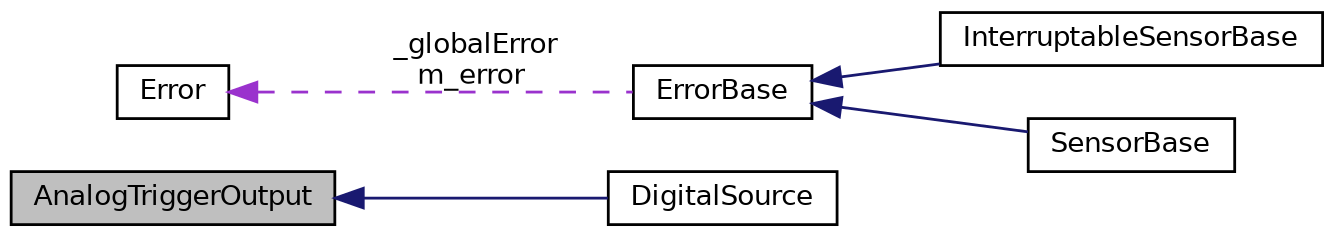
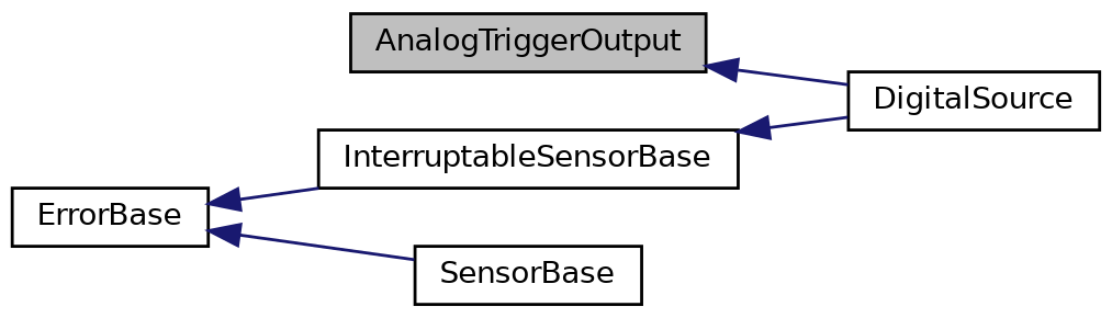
  digraph {
    fontname="DejaVu Sans"
    rankdir=LR
    node [color=black fontname="DejaVu Sans" fontsize=10 shape=record]
    edge [color=midnightblue dir=back fontname="DejaVu Sans" fontsize=10 labelfontname=FreeSans labelfontsize=10 style=solid]
    n1 [fillcolor=grey75 fontcolor=black height=0.2 label=AnalogTriggerOutput style=filled width=0.4]
    n2 [height=0.2 label=DigitalSource width=0.4]
    n3 [height=0.2 label=InterruptableSensorBase width=0.4]
    n4 [height=0.2 label=SensorBase width=0.4]
    n5 [height=0.2 label=ErrorBase width=0.4]
-   n6 [height=0.2 label=Error width=0.4]
    n1 -> n2
+   n3 -> n2
    n5 -> n3
    n5 -> n4
-   n6 -> n5 [color=darkorchid3 label=" _globalError\nm_error" style=dashed]
  }
